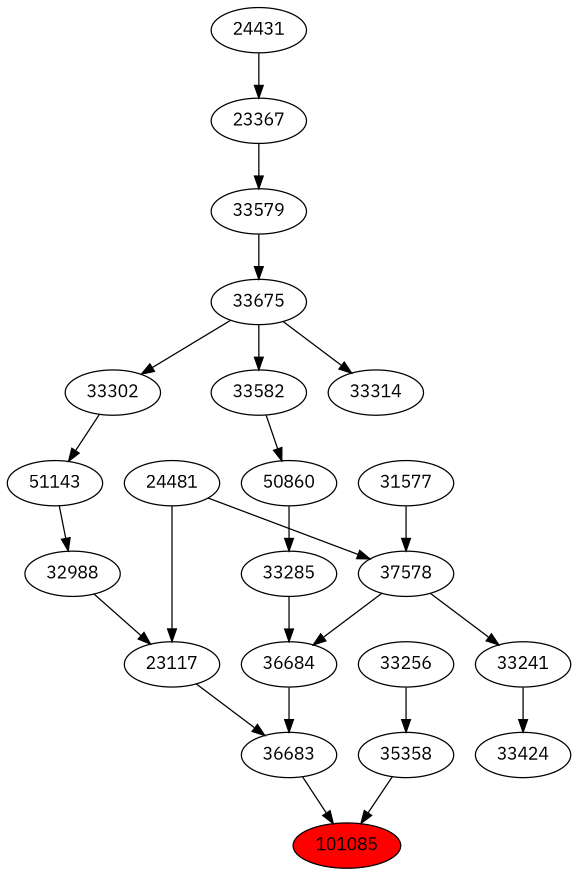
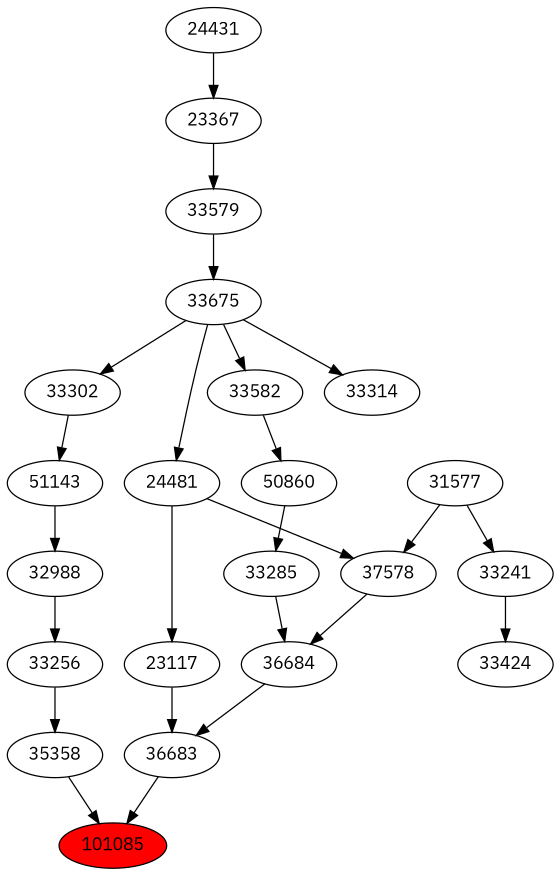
  strict digraph {
    fontname="IBM Plex Sans"
    node [fontname="IBM Plex Sans"]
    edge [fontname="IBM Plex Sans"]
    n1 [fillcolor=red label=101085 style=filled]
    n2 [label=35358]
    n3 [label=36683]
    n4 [label=33256]
    n5 [label=36684]
    n6 [label=23117]
    n7 [label=33424]
    n8 [label=32988]
    n9 [label=33285]
    n10 [label=37578]
    n11 [label=24481]
    n12 [label=33241]
    n13 [label=51143]
    n14 [label=50860]
    n15 [label=31577]
    n16 [label=33675]
    n17 [label=33314]
    n18 [label=33302]
    n19 [label=33582]
    n20 [label=33579]
    n21 [label=23367]
    n22 [label=24431]
    n2 -> n1
    n3 -> n1
    n4 -> n2
    n5 -> n3
    n6 -> n3
-   n8 -> n6
+   n8 -> n4
    n9 -> n5
    n10 -> n5
    n11 -> n6
    n11 -> n10
    n12 -> n7
    n13 -> n8
    n14 -> n9
    n15 -> n10
-   n10 -> n12
+   n15 -> n12
+   n16 -> n11
    n16 -> n17
    n16 -> n18
    n16 -> n19
    n18 -> n13
    n19 -> n14
    n20 -> n16
    n21 -> n20
    n22 -> n21
  }
